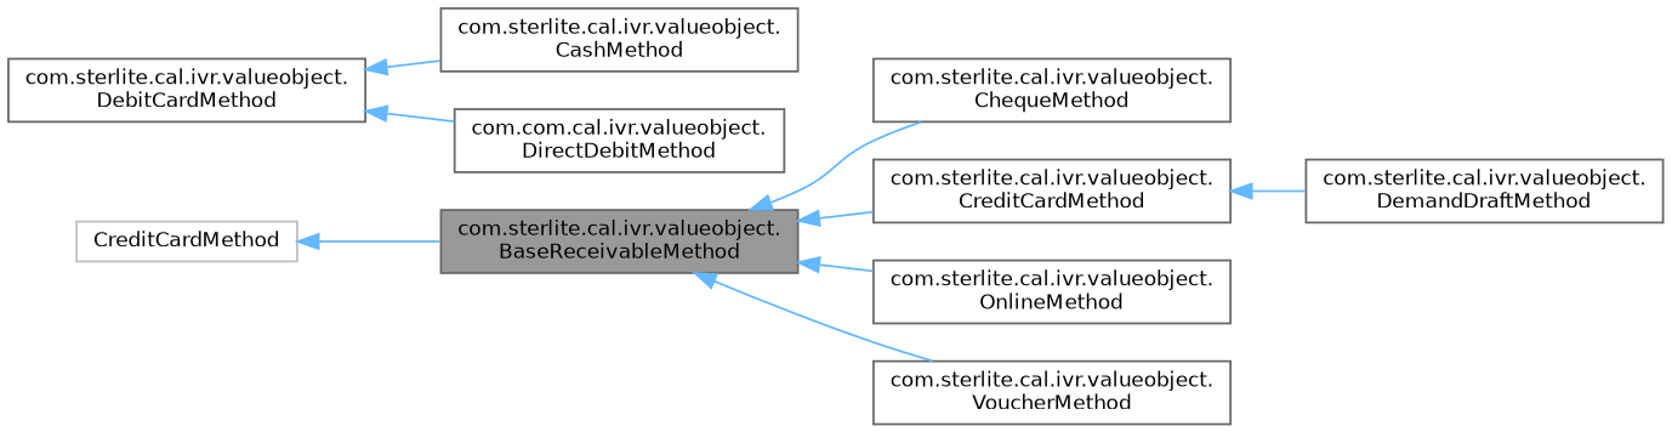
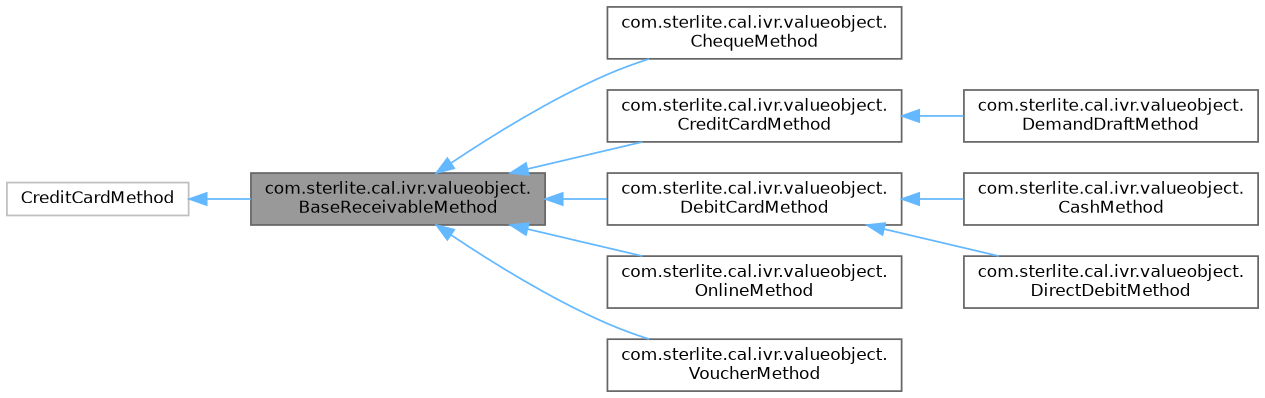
  digraph {
    rankdir=LR
    node [color=gray40 fillcolor=white fontname=Helvetica fontsize=10 shape=box style=filled]
    edge [color=steelblue1 dir=back fontname=Helvetica fontsize=10 labelfontname=Helvetica labelfontsize=10 style=solid]
    n1 [fillcolor=grey60 fontcolor=black height=0.2 label="com.sterlite.cal.ivr.valueobject.\lBaseReceivableMethod" width=0.4]
    n2 [height=0.2 label="com.sterlite.cal.ivr.valueobject.\lChequeMethod" width=0.4]
    n3 [height=0.2 label="com.sterlite.cal.ivr.valueobject.\lCreditCardMethod" width=0.4]
    n4 [height=0.2 label="com.sterlite.cal.ivr.valueobject.\lDebitCardMethod" width=0.4]
    n5 [height=0.2 label="com.sterlite.cal.ivr.valueobject.\lOnlineMethod" width=0.4]
    n6 [height=0.2 label="com.sterlite.cal.ivr.valueobject.\lVoucherMethod" width=0.4]
    n7 [height=0.2 label="com.sterlite.cal.ivr.valueobject.\lCashMethod" width=0.4]
    n8 [height=0.2 label="com.sterlite.cal.ivr.valueobject.\lDemandDraftMethod" width=0.4]
-   n9 [height=0.2 label="com.com.cal.ivr.valueobject.\lDirectDebitMethod" width=0.4]
+   n9 [height=0.2 label="com.sterlite.cal.ivr.valueobject.\lDirectDebitMethod" width=0.4]
    n10 [color=grey75 height=0.2 label=CreditCardMethod width=0.4]
    n1 -> n2
    n1 -> n3
+   n1 -> n4
    n1 -> n5
    n1 -> n6
    n3 -> n8
    n4 -> n7
    n4 -> n9
    n10 -> n1
  }
